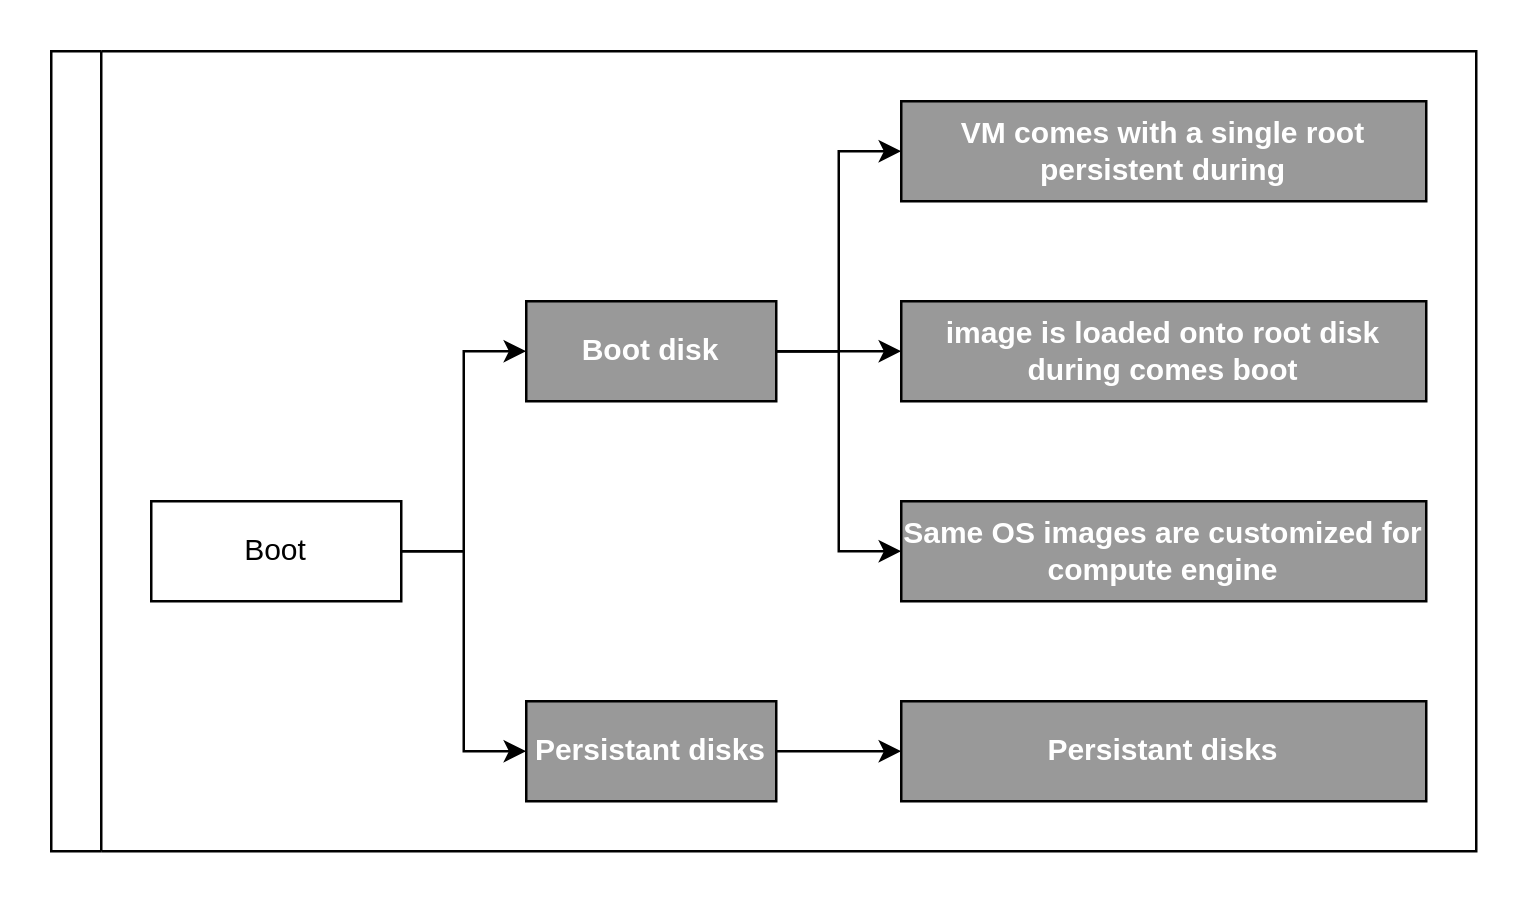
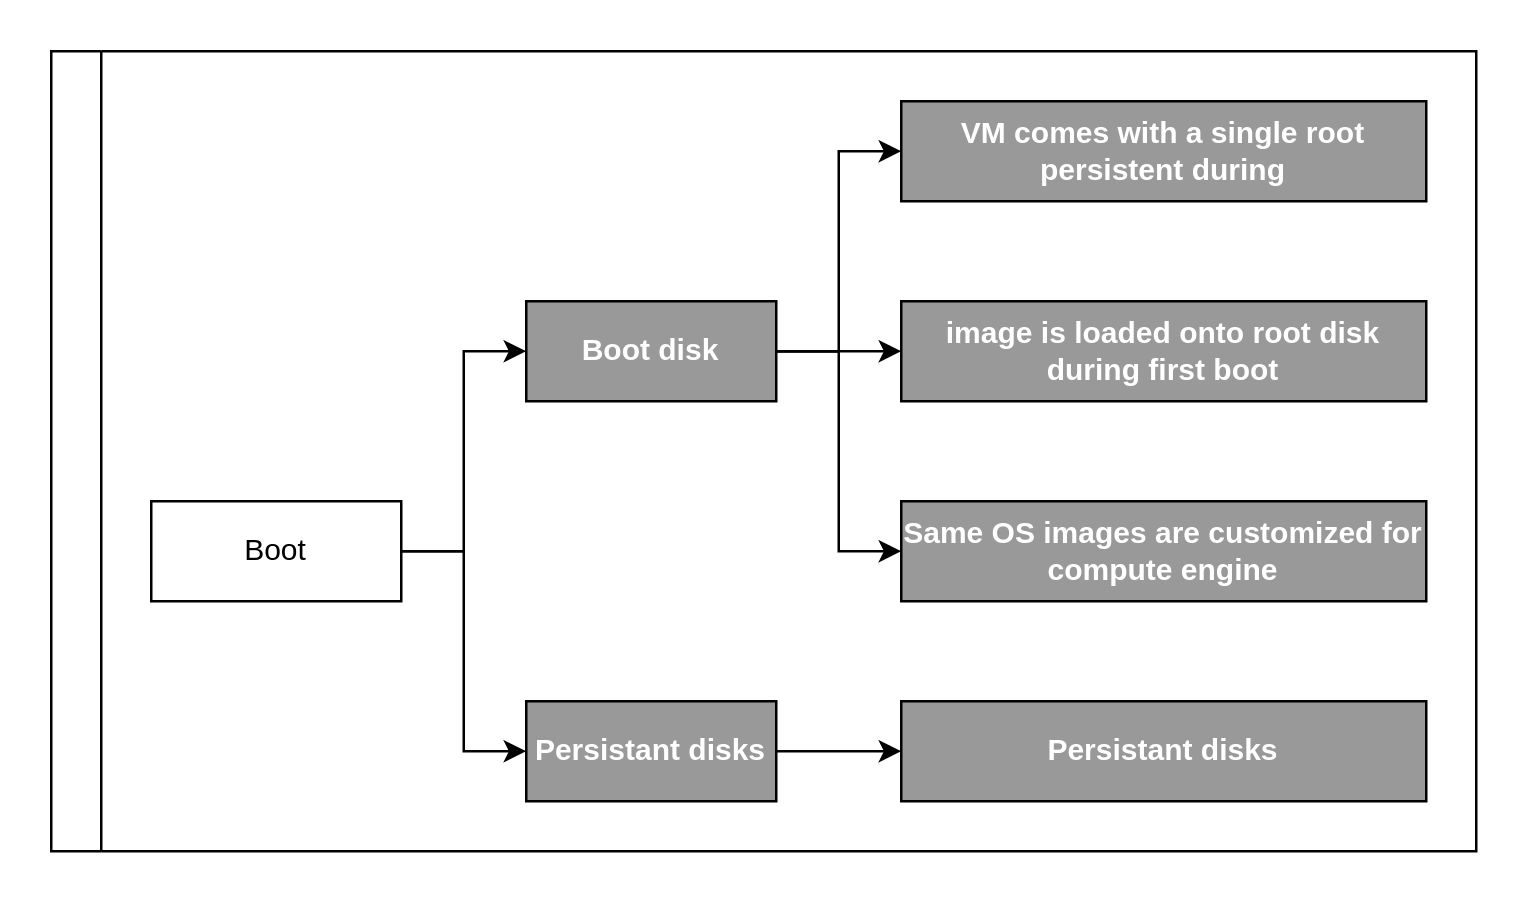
  <mxCell id="0" />
  <mxCell id="1" parent="0" />
  <mxCell id="2" value="" style="swimlane;startSize=20;horizontal=0;childLayout=treeLayout;horizontalTree=1;resizable=0;containerType=tree;" vertex="1" parent="1"><mxGeometry x="20" y="20" width="570" height="320" as="geometry" /></mxCell>
  <mxCell id="3" value="Boot" style="whiteSpace=wrap;html=1;" vertex="1" parent="2"><mxGeometry x="40" y="180" width="100" height="40" as="geometry" /></mxCell>
  <mxCell id="4" value="&lt;b&gt;&lt;font color=&quot;#ffffff&quot;&gt;Boot disk&lt;/font&gt;&lt;/b&gt;" style="whiteSpace=wrap;html=1;fillColor=#999999;" vertex="1" parent="2"><mxGeometry x="190" y="100" width="100" height="40" as="geometry" /></mxCell>
  <mxCell id="5" value="" style="edgeStyle=elbowEdgeStyle;elbow=horizontal;html=1;rounded=0;" edge="1" parent="2" source="3" target="4"><mxGeometry relative="1" as="geometry" /></mxCell>
  <mxCell id="6" value="" style="edgeStyle=elbowEdgeStyle;elbow=horizontal;html=1;rounded=0;" edge="1" target="7" source="4" parent="2"><mxGeometry relative="1" as="geometry"><mxPoint x="210" y="40" as="sourcePoint" /></mxGeometry></mxCell>
  <mxCell id="7" value="&lt;b&gt;&lt;font color=&quot;#ffffff&quot;&gt;VM comes with a single root persistent during&lt;/font&gt;&lt;/b&gt;" style="whiteSpace=wrap;html=1;fillColor=#999999;" vertex="1" parent="2"><mxGeometry x="340" y="20" width="210" height="40" as="geometry" /></mxCell>
  <mxCell id="8" value="" style="edgeStyle=elbowEdgeStyle;elbow=horizontal;html=1;rounded=0;" edge="1" target="9" source="4" parent="2"><mxGeometry relative="1" as="geometry"><mxPoint x="360" as="sourcePoint" /></mxGeometry></mxCell>
- <mxCell id="9" value="&lt;b&gt;&lt;font color=&quot;#ffffff&quot;&gt;image is loaded onto root disk during comes boot&lt;/font&gt;&lt;/b&gt;" style="whiteSpace=wrap;html=1;fillColor=#999999;" vertex="1" parent="2"><mxGeometry x="340" y="100" width="210" height="40" as="geometry" /></mxCell>
+ <mxCell id="9" value="&lt;b&gt;&lt;font color=&quot;#ffffff&quot;&gt;image is loaded onto root disk during first boot&lt;/font&gt;&lt;/b&gt;" style="whiteSpace=wrap;html=1;fillColor=#999999;" vertex="1" parent="2"><mxGeometry x="340" y="100" width="210" height="40" as="geometry" /></mxCell>
  <mxCell id="10" value="" style="edgeStyle=elbowEdgeStyle;elbow=horizontal;html=1;rounded=0;" edge="1" target="11" source="4" parent="2"><mxGeometry relative="1" as="geometry"><mxPoint x="360" y="80" as="sourcePoint" /></mxGeometry></mxCell>
  <mxCell id="11" value="&lt;b&gt;&lt;font color=&quot;#ffffff&quot;&gt;Same OS images are customized for compute engine&lt;/font&gt;&lt;/b&gt;" style="whiteSpace=wrap;html=1;fillColor=#999999;" vertex="1" parent="2"><mxGeometry x="340" y="180" width="210" height="40" as="geometry" /></mxCell>
  <mxCell id="12" value="" style="edgeStyle=elbowEdgeStyle;elbow=horizontal;html=1;rounded=0;" edge="1" target="13" source="3" parent="2"><mxGeometry relative="1" as="geometry"><mxPoint x="210" y="288" as="sourcePoint" /></mxGeometry></mxCell>
  <mxCell id="13" value="&lt;b&gt;&lt;font color=&quot;#ffffff&quot;&gt;Persistant disks&lt;/font&gt;&lt;/b&gt;" style="whiteSpace=wrap;html=1;fillColor=#999999;" vertex="1" parent="2"><mxGeometry x="190" y="260" width="100" height="40" as="geometry" /></mxCell>
  <mxCell id="14" value="" style="edgeStyle=elbowEdgeStyle;elbow=horizontal;html=1;rounded=0;" edge="1" target="15" source="13" parent="2"><mxGeometry relative="1" as="geometry"><mxPoint x="210" y="440" as="sourcePoint" /></mxGeometry></mxCell>
  <mxCell id="15" value="&lt;b&gt;&lt;font color=&quot;#ffffff&quot;&gt;Persistant disks&lt;/font&gt;&lt;/b&gt;" style="whiteSpace=wrap;html=1;fillColor=#999999;" vertex="1" parent="2"><mxGeometry x="340" y="260" width="210" height="40" as="geometry" /></mxCell>
